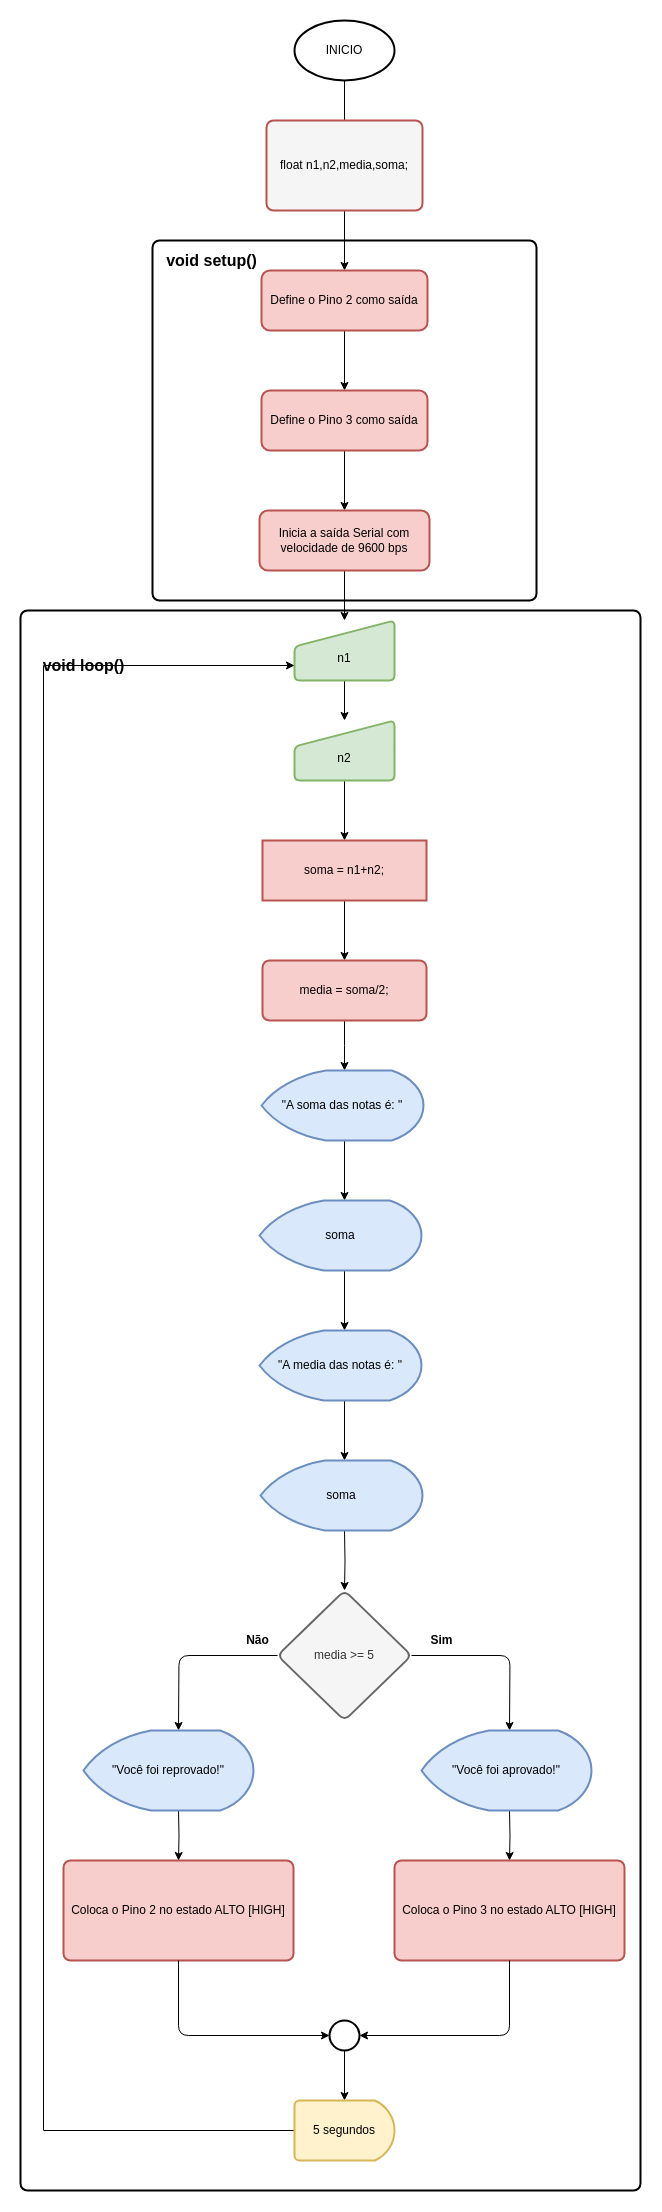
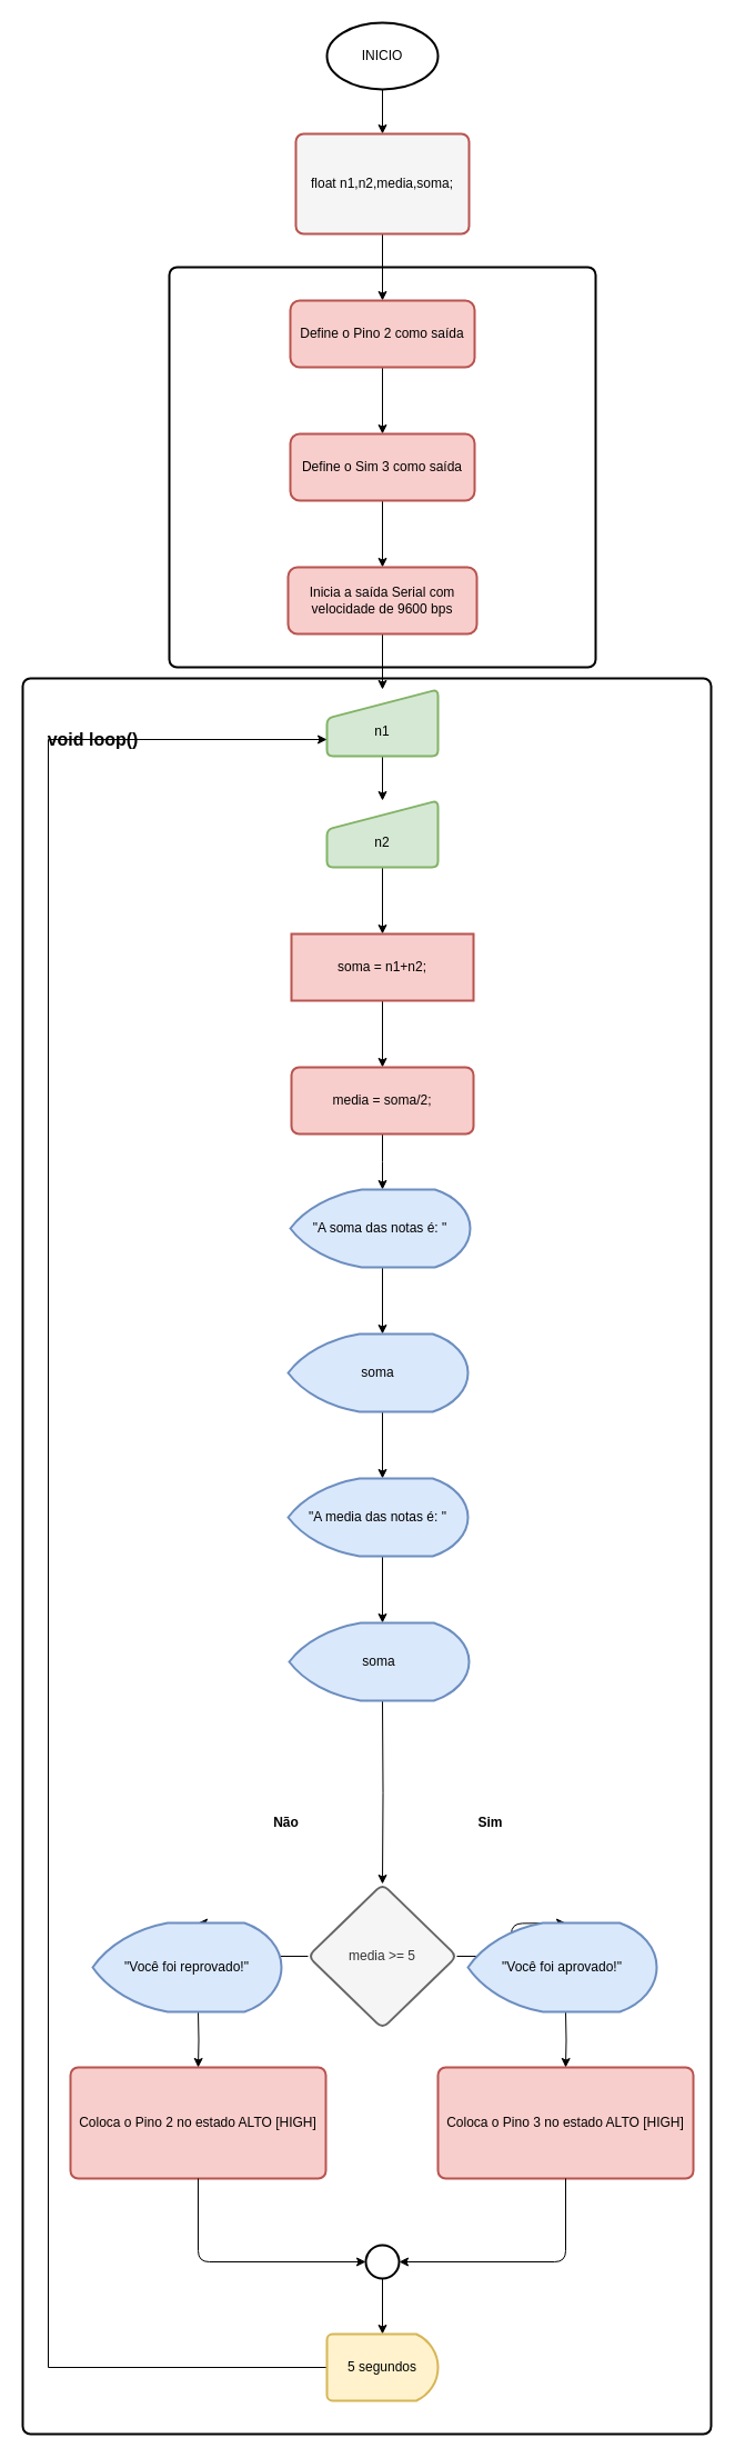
  <mxCell id="0" />
  <mxCell id="1" parent="0" />
  <mxCell id="2" value="" style="rounded=1;whiteSpace=wrap;html=1;absoluteArcSize=1;arcSize=14;strokeWidth=2;" parent="1" vertex="1"><mxGeometry x="20" y="610" width="620" height="1580" as="geometry" /></mxCell>
  <mxCell id="3" value="" style="rounded=1;whiteSpace=wrap;html=1;absoluteArcSize=1;arcSize=14;strokeWidth=2;" parent="1" vertex="1"><mxGeometry x="152" y="240" width="384" height="360" as="geometry" /></mxCell>
- <mxCell id="4" value="" style="edgeStyle=orthogonalEdgeStyle;rounded=0;orthogonalLoop=1;jettySize=auto;html=1;endArrow=none;" parent="1" source="5" target="7" edge="1"><mxGeometry relative="1" as="geometry" /></mxCell>
+ <mxCell id="4" value="" style="edgeStyle=orthogonalEdgeStyle;rounded=0;orthogonalLoop=1;jettySize=auto;html=1;" parent="1" source="5" target="7" edge="1"><mxGeometry relative="1" as="geometry" /></mxCell>
  <mxCell id="5" value="INICIO" style="strokeWidth=2;html=1;shape=mxgraph.flowchart.start_1;whiteSpace=wrap;" parent="1" vertex="1"><mxGeometry x="294" y="20" width="100" height="60" as="geometry" /></mxCell>
  <mxCell id="6" value="" style="edgeStyle=orthogonalEdgeStyle;rounded=0;orthogonalLoop=1;jettySize=auto;html=1;" parent="1" source="7" target="17" edge="1"><mxGeometry relative="1" as="geometry" /></mxCell>
  <mxCell id="7" value="float n1,n2,media,soma;" style="rounded=1;whiteSpace=wrap;html=1;absoluteArcSize=1;arcSize=14;strokeWidth=2;fillColor=#f5f5f5;strokeColor=#b85450;" parent="1" vertex="1"><mxGeometry x="266" y="120" width="156" height="90" as="geometry" /></mxCell>
  <mxCell id="8" value="" style="edgeStyle=orthogonalEdgeStyle;rounded=0;orthogonalLoop=1;jettySize=auto;html=1;" parent="1" source="9" target="11" edge="1"><mxGeometry relative="1" as="geometry" /></mxCell>
  <mxCell id="9" value="&lt;br&gt;n1" style="html=1;strokeWidth=2;shape=manualInput;whiteSpace=wrap;rounded=1;size=26;arcSize=11;fillColor=#d5e8d4;strokeColor=#82b366;" parent="1" vertex="1"><mxGeometry x="294" y="620" width="100" height="60" as="geometry" /></mxCell>
  <mxCell id="10" value="" style="edgeStyle=orthogonalEdgeStyle;rounded=0;orthogonalLoop=1;jettySize=auto;html=1;" parent="1" source="11" target="13" edge="1"><mxGeometry relative="1" as="geometry" /></mxCell>
  <mxCell id="11" value="&lt;br&gt;n2" style="html=1;strokeWidth=2;shape=manualInput;whiteSpace=wrap;rounded=1;size=26;arcSize=11;fillColor=#d5e8d4;strokeColor=#82b366;" parent="1" vertex="1"><mxGeometry x="294" y="720" width="100" height="60" as="geometry" /></mxCell>
  <mxCell id="12" value="" style="edgeStyle=orthogonalEdgeStyle;rounded=0;orthogonalLoop=1;jettySize=auto;html=1;" parent="1" source="13" target="15" edge="1"><mxGeometry relative="1" as="geometry" /></mxCell>
  <mxCell id="13" value="soma = n1+n2;" style="whiteSpace=wrap;html=1;absoluteArcSize=1;arcSize=14;strokeWidth=2;fillColor=#f8cecc;strokeColor=#b85450;rounded=0;" parent="1" vertex="1"><mxGeometry x="262" y="840" width="164" height="60" as="geometry" /></mxCell>
  <mxCell id="14" value="" style="edgeStyle=orthogonalEdgeStyle;rounded=0;orthogonalLoop=1;jettySize=auto;html=1;" parent="1" source="15" edge="1"><mxGeometry relative="1" as="geometry"><mxPoint x="344" y="1070" as="targetPoint" /></mxGeometry></mxCell>
  <mxCell id="15" value="media = soma/2;" style="rounded=1;whiteSpace=wrap;html=1;absoluteArcSize=1;arcSize=14;strokeWidth=2;fillColor=#f8cecc;strokeColor=#b85450;" parent="1" vertex="1"><mxGeometry x="262" y="960" width="164" height="60" as="geometry" /></mxCell>
  <mxCell id="16" value="" style="edgeStyle=orthogonalEdgeStyle;rounded=0;orthogonalLoop=1;jettySize=auto;html=1;" parent="1" source="17" target="19" edge="1"><mxGeometry relative="1" as="geometry" /></mxCell>
  <mxCell id="17" value="Define o Pino 2 como saída" style="whiteSpace=wrap;html=1;rounded=1;strokeWidth=2;arcSize=14;fillColor=#f8cecc;strokeColor=#b85450;" parent="1" vertex="1"><mxGeometry x="261" y="270" width="166" height="60" as="geometry" /></mxCell>
  <mxCell id="18" value="" style="edgeStyle=orthogonalEdgeStyle;rounded=0;orthogonalLoop=1;jettySize=auto;html=1;" parent="1" source="19" target="21" edge="1"><mxGeometry relative="1" as="geometry" /></mxCell>
- <mxCell id="19" value="Define o Pino 3 como saída" style="whiteSpace=wrap;html=1;rounded=1;strokeWidth=2;arcSize=14;fillColor=#f8cecc;strokeColor=#b85450;" parent="1" vertex="1"><mxGeometry x="261" y="390" width="166" height="60" as="geometry" /></mxCell>
+ <mxCell id="19" value="Define o Sim 3 como saída" style="whiteSpace=wrap;html=1;rounded=1;strokeWidth=2;arcSize=14;fillColor=#f8cecc;strokeColor=#b85450;" parent="1" vertex="1"><mxGeometry x="261" y="390" width="166" height="60" as="geometry" /></mxCell>
  <mxCell id="20" value="" style="edgeStyle=orthogonalEdgeStyle;rounded=0;orthogonalLoop=1;jettySize=auto;html=1;" parent="1" source="21" target="9" edge="1"><mxGeometry relative="1" as="geometry" /></mxCell>
  <mxCell id="21" value="Inicia a saída Serial com velocidade de 9600 bps" style="whiteSpace=wrap;html=1;rounded=1;strokeWidth=2;arcSize=14;fillColor=#f8cecc;strokeColor=#b85450;" parent="1" vertex="1"><mxGeometry x="259" y="510" width="170" height="60" as="geometry" /></mxCell>
- <mxCell id="22" value="media &amp;gt;= 5" style="rhombus;whiteSpace=wrap;html=1;rounded=1;strokeWidth=2;arcSize=14;fillColor=#f5f5f5;strokeColor=#666666;fontColor=#333333;" parent="1" vertex="1"><mxGeometry x="277" y="1590" width="134" height="130" as="geometry" /></mxCell>
+ <mxCell id="22" value="media &amp;gt;= 5" style="rhombus;whiteSpace=wrap;html=1;rounded=1;strokeWidth=2;arcSize=14;fillColor=#f5f5f5;strokeColor=#666666;fontColor=#333333;" parent="1" vertex="1"><mxGeometry x="277" y="1695" width="134" height="130" as="geometry" /></mxCell>
  <mxCell id="23" value="Coloca o Pino 3 no estado ALTO [HIGH]" style="rounded=1;whiteSpace=wrap;html=1;absoluteArcSize=1;arcSize=14;strokeWidth=2;fillColor=#f8cecc;strokeColor=#b85450;" parent="1" vertex="1"><mxGeometry x="394" y="1860" width="230" height="100" as="geometry" /></mxCell>
  <mxCell id="24" value="Sim" style="text;html=1;align=center;verticalAlign=middle;resizable=0;points=[];autosize=1;fontStyle=1" parent="1" vertex="1"><mxGeometry x="421" y="1630" width="40" height="20" as="geometry" /></mxCell>
  <mxCell id="25" value="Não" style="text;html=1;align=center;verticalAlign=middle;resizable=0;points=[];autosize=1;fontStyle=1" parent="1" vertex="1"><mxGeometry x="237" y="1630" width="40" height="20" as="geometry" /></mxCell>
  <mxCell id="26" value="Coloca o Pino 2 no estado ALTO [HIGH]" style="rounded=1;whiteSpace=wrap;html=1;absoluteArcSize=1;arcSize=14;strokeWidth=2;fillColor=#f8cecc;strokeColor=#b85450;" parent="1" vertex="1"><mxGeometry x="63" y="1860" width="230" height="100" as="geometry" /></mxCell>
  <mxCell id="27" value="" style="edgeStyle=orthogonalEdgeStyle;rounded=0;orthogonalLoop=1;jettySize=auto;html=1;" parent="1" edge="1"><mxGeometry relative="1" as="geometry"><mxPoint x="344" y="1140" as="sourcePoint" /><mxPoint x="344" y="1200" as="targetPoint" /></mxGeometry></mxCell>
  <mxCell id="28" value="" style="edgeStyle=orthogonalEdgeStyle;rounded=0;orthogonalLoop=1;jettySize=auto;html=1;" parent="1" edge="1"><mxGeometry relative="1" as="geometry"><mxPoint x="344" y="1270" as="sourcePoint" /><mxPoint x="344" y="1330" as="targetPoint" /></mxGeometry></mxCell>
  <mxCell id="29" value="" style="edgeStyle=orthogonalEdgeStyle;rounded=0;orthogonalLoop=1;jettySize=auto;html=1;" parent="1" edge="1"><mxGeometry relative="1" as="geometry"><mxPoint x="344" y="1400" as="sourcePoint" /><mxPoint x="344" y="1460" as="targetPoint" /></mxGeometry></mxCell>
  <mxCell id="30" value="" style="edgeStyle=orthogonalEdgeStyle;rounded=0;orthogonalLoop=1;jettySize=auto;html=1;" parent="1" target="22" edge="1"><mxGeometry relative="1" as="geometry"><mxPoint x="344" y="1530" as="sourcePoint" /></mxGeometry></mxCell>
  <mxCell id="31" value="" style="edgeStyle=orthogonalEdgeStyle;rounded=0;orthogonalLoop=1;jettySize=auto;html=1;" parent="1" target="23" edge="1"><mxGeometry relative="1" as="geometry"><mxPoint x="509" y="1810" as="sourcePoint" /></mxGeometry></mxCell>
  <mxCell id="32" value="" style="edgeStyle=orthogonalEdgeStyle;rounded=0;orthogonalLoop=1;jettySize=auto;html=1;" parent="1" target="26" edge="1"><mxGeometry relative="1" as="geometry"><mxPoint x="178" y="1810" as="sourcePoint" /></mxGeometry></mxCell>
  <mxCell id="33" value="" style="endArrow=classic;html=1;exitX=0;exitY=0.5;exitDx=0;exitDy=0;entryX=0.5;entryY=0;entryDx=0;entryDy=0;edgeStyle=orthogonalEdgeStyle;" parent="1" source="22" edge="1"><mxGeometry width="50" height="50" relative="1" as="geometry"><mxPoint x="380" y="1800" as="sourcePoint" /><mxPoint x="178" y="1730" as="targetPoint" /></mxGeometry></mxCell>
  <mxCell id="34" value="" style="endArrow=classic;html=1;exitX=1;exitY=0.5;exitDx=0;exitDy=0;entryX=0.5;entryY=0;entryDx=0;entryDy=0;edgeStyle=orthogonalEdgeStyle;" parent="1" source="22" edge="1"><mxGeometry width="50" height="50" relative="1" as="geometry"><mxPoint x="287" y="1665" as="sourcePoint" /><mxPoint x="509" y="1730" as="targetPoint" /></mxGeometry></mxCell>
  <mxCell id="35" value="" style="edgeStyle=orthogonalEdgeStyle;rounded=0;orthogonalLoop=1;jettySize=auto;html=1;entryX=0.5;entryY=0;entryDx=0;entryDy=0;entryPerimeter=0;" parent="1" source="36" target="40" edge="1"><mxGeometry relative="1" as="geometry" /></mxCell>
  <mxCell id="36" value="" style="strokeWidth=2;html=1;shape=mxgraph.flowchart.start_2;whiteSpace=wrap;" parent="1" vertex="1"><mxGeometry x="329" y="2020" width="30" height="30" as="geometry" /></mxCell>
  <mxCell id="37" value="" style="endArrow=classic;html=1;exitX=0.5;exitY=1;exitDx=0;exitDy=0;entryX=0;entryY=0.5;entryDx=0;entryDy=0;entryPerimeter=0;edgeStyle=orthogonalEdgeStyle;" parent="1" source="26" target="36" edge="1"><mxGeometry width="50" height="50" relative="1" as="geometry"><mxPoint x="330" y="2120" as="sourcePoint" /><mxPoint x="380" y="2070" as="targetPoint" /></mxGeometry></mxCell>
  <mxCell id="38" value="" style="endArrow=classic;html=1;exitX=0.5;exitY=1;exitDx=0;exitDy=0;entryX=1;entryY=0.5;entryDx=0;entryDy=0;entryPerimeter=0;edgeStyle=orthogonalEdgeStyle;" parent="1" source="23" target="36" edge="1"><mxGeometry width="50" height="50" relative="1" as="geometry"><mxPoint x="188" y="1970" as="sourcePoint" /><mxPoint x="420" y="2115" as="targetPoint" /></mxGeometry></mxCell>
  <mxCell id="39" value="" style="edgeStyle=orthogonalEdgeStyle;rounded=0;orthogonalLoop=1;jettySize=auto;html=1;entryX=0;entryY=0.75;entryDx=0;entryDy=0;" parent="1" source="40" target="9" edge="1"><mxGeometry relative="1" as="geometry"><mxPoint x="344" y="2210" as="targetPoint" /><Array as="points"><mxPoint x="43" y="2130" /><mxPoint x="43" y="665" /></Array></mxGeometry></mxCell>
  <mxCell id="40" value="5 segundos" style="strokeWidth=2;html=1;shape=mxgraph.flowchart.delay;whiteSpace=wrap;fillColor=#fff2cc;strokeColor=#d6b656;" parent="1" vertex="1"><mxGeometry x="294" y="2100" width="100" height="60" as="geometry" /></mxCell>
- <mxCell id="41" value="void setup()" style="text;html=1;align=center;verticalAlign=middle;resizable=0;points=[];autosize=1;fontSize=16;fontStyle=1" parent="1" vertex="1"><mxGeometry x="156" y="250" width="110" height="20" as="geometry" /></mxCell>
  <mxCell id="42" value="void loop()" style="text;html=1;align=center;verticalAlign=middle;resizable=0;points=[];autosize=1;fontSize=16;fontStyle=1" parent="1" vertex="1"><mxGeometry x="33" y="655" width="100" height="20" as="geometry" /></mxCell>
  <mxCell id="43" value="&lt;span&gt;&quot;A soma das notas é: &quot;&lt;/span&gt;" style="strokeWidth=2;html=1;shape=mxgraph.flowchart.display;whiteSpace=wrap;fillColor=#dae8fc;strokeColor=#6c8ebf;" vertex="1" parent="1"><mxGeometry x="261" y="1070" width="162" height="70" as="geometry" /></mxCell>
  <mxCell id="44" value="&quot;A media das notas é: &quot;" style="strokeWidth=2;html=1;shape=mxgraph.flowchart.display;whiteSpace=wrap;fillColor=#dae8fc;strokeColor=#6c8ebf;" vertex="1" parent="1"><mxGeometry x="259" y="1330" width="162" height="70" as="geometry" /></mxCell>
  <mxCell id="45" value="&lt;span&gt;soma&lt;/span&gt;" style="strokeWidth=2;html=1;shape=mxgraph.flowchart.display;whiteSpace=wrap;fillColor=#dae8fc;strokeColor=#6c8ebf;" vertex="1" parent="1"><mxGeometry x="259" y="1200" width="162" height="70" as="geometry" /></mxCell>
  <mxCell id="46" value="&lt;span&gt;soma&lt;/span&gt;" style="strokeWidth=2;html=1;shape=mxgraph.flowchart.display;whiteSpace=wrap;fillColor=#dae8fc;strokeColor=#6c8ebf;" vertex="1" parent="1"><mxGeometry x="260" y="1460" width="162" height="70" as="geometry" /></mxCell>
  <mxCell id="47" value="&quot;Você foi reprovado!&quot;" style="strokeWidth=2;html=1;shape=mxgraph.flowchart.display;whiteSpace=wrap;fillColor=#dae8fc;strokeColor=#6c8ebf;" vertex="1" parent="1"><mxGeometry x="83" y="1730" width="170" height="80" as="geometry" /></mxCell>
  <mxCell id="48" value="&quot;Você foi aprovado!&quot;" style="strokeWidth=2;html=1;shape=mxgraph.flowchart.display;whiteSpace=wrap;fillColor=#dae8fc;strokeColor=#6c8ebf;" vertex="1" parent="1"><mxGeometry x="421" y="1730" width="170" height="80" as="geometry" /></mxCell>
